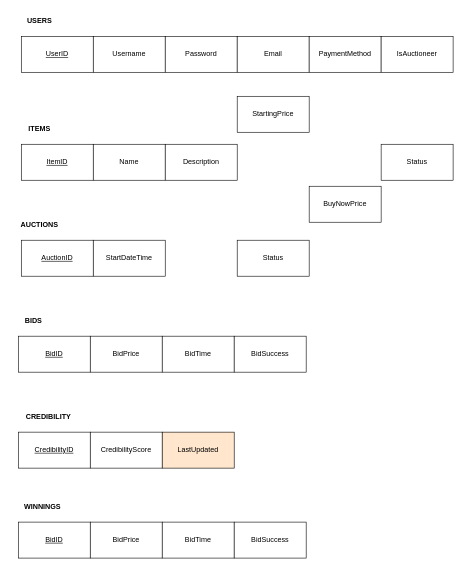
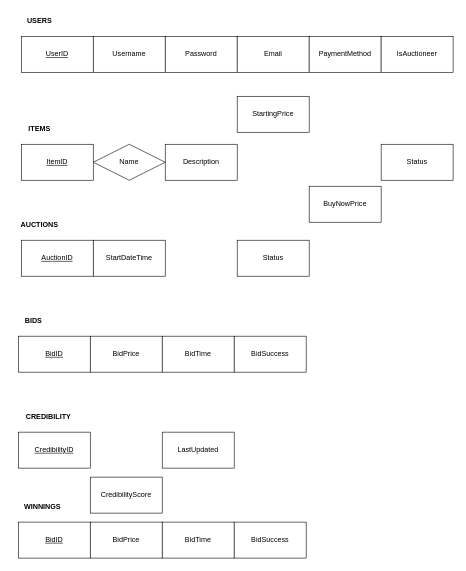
  <mxCell id="0" />
  <mxCell id="1" parent="0" />
  <mxCell id="2" value="&lt;u&gt;UserID&lt;/u&gt;" style="rounded=0;whiteSpace=wrap;html=1;" vertex="1" parent="1"><mxGeometry x="35" y="60" width="120" height="60" as="geometry" /></mxCell>
  <mxCell id="3" value="Username" style="rounded=0;whiteSpace=wrap;html=1;" vertex="1" parent="1"><mxGeometry x="155" y="60" width="120" height="60" as="geometry" /></mxCell>
  <mxCell id="4" value="Password" style="rounded=0;whiteSpace=wrap;html=1;" vertex="1" parent="1"><mxGeometry x="275" y="60" width="120" height="60" as="geometry" /></mxCell>
  <mxCell id="5" value="Email" style="rounded=0;whiteSpace=wrap;html=1;" vertex="1" parent="1"><mxGeometry x="395" y="60" width="120" height="60" as="geometry" /></mxCell>
  <mxCell id="6" value="PaymentMethod" style="rounded=0;whiteSpace=wrap;html=1;" vertex="1" parent="1"><mxGeometry x="515" y="60" width="120" height="60" as="geometry" /></mxCell>
  <mxCell id="7" value="IsAuctioneer" style="rounded=0;whiteSpace=wrap;html=1;" vertex="1" parent="1"><mxGeometry x="635" y="60" width="120" height="60" as="geometry" /></mxCell>
  <mxCell id="8" value="&lt;b&gt;USERS&lt;/b&gt;" style="text;html=1;align=center;verticalAlign=middle;resizable=0;points=[];autosize=1;strokeColor=none;fillColor=none;" vertex="1" parent="1"><mxGeometry x="35" y="20" width="60" height="30" as="geometry" /></mxCell>
  <mxCell id="9" value="&lt;u&gt;ItemID&lt;/u&gt;" style="rounded=0;whiteSpace=wrap;html=1;" vertex="1" parent="1"><mxGeometry x="35" y="240" width="120" height="60" as="geometry" /></mxCell>
- <mxCell id="10" value="Name" style="rounded=0;whiteSpace=wrap;html=1;" vertex="1" parent="1"><mxGeometry x="155" y="240" width="120" height="60" as="geometry" /></mxCell>
+ <mxCell id="10" value="Name" style="rhombus;whiteSpace=wrap;html=1;" vertex="1" parent="1"><mxGeometry x="155" y="240" width="120" height="60" as="geometry" /></mxCell>
  <mxCell id="11" value="Description" style="rounded=0;whiteSpace=wrap;html=1;" vertex="1" parent="1"><mxGeometry x="275" y="240" width="120" height="60" as="geometry" /></mxCell>
  <mxCell id="12" value="StartingPrice" style="rounded=0;whiteSpace=wrap;html=1;" vertex="1" parent="1"><mxGeometry x="395" y="160" width="120" height="60" as="geometry" /></mxCell>
  <mxCell id="13" value="BuyNowPrice" style="rounded=0;whiteSpace=wrap;html=1;" vertex="1" parent="1"><mxGeometry x="515" y="310" width="120" height="60" as="geometry" /></mxCell>
  <mxCell id="14" value="Status" style="rounded=0;whiteSpace=wrap;html=1;" vertex="1" parent="1"><mxGeometry x="635" y="240" width="120" height="60" as="geometry" /></mxCell>
  <mxCell id="15" value="&lt;b&gt;ITEMS&lt;/b&gt;" style="text;html=1;align=center;verticalAlign=middle;resizable=0;points=[];autosize=1;strokeColor=none;fillColor=none;" vertex="1" parent="1"><mxGeometry x="35" y="200" width="60" height="30" as="geometry" /></mxCell>
  <mxCell id="16" value="&lt;u&gt;AuctionID&lt;/u&gt;" style="rounded=0;whiteSpace=wrap;html=1;" vertex="1" parent="1"><mxGeometry x="35" y="400" width="120" height="60" as="geometry" /></mxCell>
  <mxCell id="17" value="StartDateTime" style="rounded=0;whiteSpace=wrap;html=1;" vertex="1" parent="1"><mxGeometry x="155" y="400" width="120" height="60" as="geometry" /></mxCell>
  <mxCell id="18" value="Status" style="rounded=0;whiteSpace=wrap;html=1;" vertex="1" parent="1"><mxGeometry x="395" y="400" width="120" height="60" as="geometry" /></mxCell>
  <mxCell id="19" value="&lt;b&gt;AUCTIONS&lt;/b&gt;" style="text;html=1;align=center;verticalAlign=middle;resizable=0;points=[];autosize=1;strokeColor=none;fillColor=none;" vertex="1" parent="1"><mxGeometry x="20" y="360" width="90" height="30" as="geometry" /></mxCell>
  <mxCell id="20" value="&lt;u&gt;BidID&lt;/u&gt;" style="rounded=0;whiteSpace=wrap;html=1;" vertex="1" parent="1"><mxGeometry x="30" y="560" width="120" height="60" as="geometry" /></mxCell>
  <mxCell id="21" value="BidPrice" style="rounded=0;whiteSpace=wrap;html=1;" vertex="1" parent="1"><mxGeometry x="150" y="560" width="120" height="60" as="geometry" /></mxCell>
  <mxCell id="22" value="BidTime" style="rounded=0;whiteSpace=wrap;html=1;" vertex="1" parent="1"><mxGeometry x="270" y="560" width="120" height="60" as="geometry" /></mxCell>
  <mxCell id="23" value="BidSuccess" style="rounded=0;whiteSpace=wrap;html=1;" vertex="1" parent="1"><mxGeometry x="390" y="560" width="120" height="60" as="geometry" /></mxCell>
  <mxCell id="24" value="&lt;b&gt;BIDS&lt;/b&gt;" style="text;html=1;align=center;verticalAlign=middle;resizable=0;points=[];autosize=1;strokeColor=none;fillColor=none;" vertex="1" parent="1"><mxGeometry x="30" y="520" width="50" height="30" as="geometry" /></mxCell>
  <mxCell id="25" value="&lt;u&gt;CredibilityID&lt;/u&gt;" style="rounded=0;whiteSpace=wrap;html=1;" vertex="1" parent="1"><mxGeometry x="30" y="720" width="120" height="60" as="geometry" /></mxCell>
- <mxCell id="26" value="CredibilityScore" style="rounded=0;whiteSpace=wrap;html=1;" vertex="1" parent="1"><mxGeometry x="150" y="720" width="120" height="60" as="geometry" /></mxCell>
- <mxCell id="27" value="LastUpdated" style="rounded=0;whiteSpace=wrap;html=1;fillColor=#ffe6cc;" vertex="1" parent="1"><mxGeometry x="270" y="720" width="120" height="60" as="geometry" /></mxCell>
+ <mxCell id="26" value="CredibilityScore" style="rounded=0;whiteSpace=wrap;html=1;" vertex="1" parent="1"><mxGeometry x="150" y="795" width="120" height="60" as="geometry" /></mxCell>
+ <mxCell id="27" value="LastUpdated" style="rounded=0;whiteSpace=wrap;html=1;" vertex="1" parent="1"><mxGeometry x="270" y="720" width="120" height="60" as="geometry" /></mxCell>
  <mxCell id="28" value="&lt;b&gt;CREDIBILITY&lt;/b&gt;" style="text;html=1;align=center;verticalAlign=middle;resizable=0;points=[];autosize=1;strokeColor=none;fillColor=none;" vertex="1" parent="1"><mxGeometry x="30" y="680" width="100" height="30" as="geometry" /></mxCell>
  <mxCell id="29" value="&lt;u&gt;BidID&lt;/u&gt;" style="rounded=0;whiteSpace=wrap;html=1;" vertex="1" parent="1"><mxGeometry x="30" y="870" width="120" height="60" as="geometry" /></mxCell>
  <mxCell id="30" value="BidPrice" style="rounded=0;whiteSpace=wrap;html=1;" vertex="1" parent="1"><mxGeometry x="150" y="870" width="120" height="60" as="geometry" /></mxCell>
  <mxCell id="31" value="BidTime" style="rounded=0;whiteSpace=wrap;html=1;" vertex="1" parent="1"><mxGeometry x="270" y="870" width="120" height="60" as="geometry" /></mxCell>
  <mxCell id="32" value="BidSuccess" style="rounded=0;whiteSpace=wrap;html=1;" vertex="1" parent="1"><mxGeometry x="390" y="870" width="120" height="60" as="geometry" /></mxCell>
  <mxCell id="33" value="&lt;b&gt;WINNINGS&lt;/b&gt;" style="text;html=1;align=center;verticalAlign=middle;resizable=0;points=[];autosize=1;strokeColor=none;fillColor=none;" vertex="1" parent="1"><mxGeometry x="30" y="830" width="80" height="30" as="geometry" /></mxCell>
